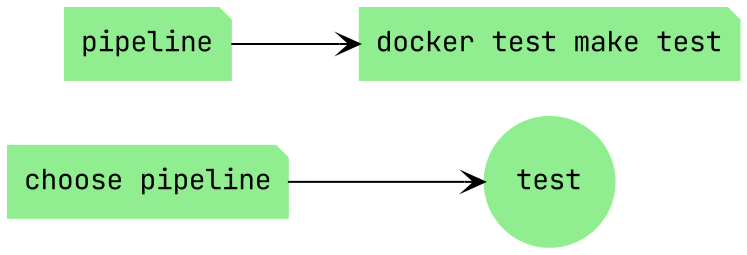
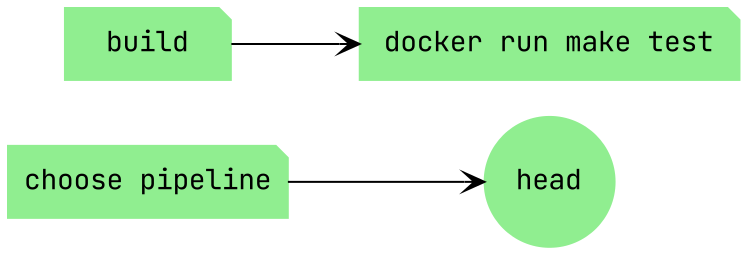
  digraph {
    fontname="JetBrains Mono"
    rankdir=LR
    node [color="#90ee90" fillcolor="#90ee90" fontname="JetBrains Mono" shape=note style=filled]
    edge [arrowhead=vee fontname="JetBrains Mono"]
    n1 [label="choose pipeline"]
-   n2 [label=test shape=circle]
-   n3 [label=pipeline]
-   n4 [label="docker test make test"]
+   n2 [label=head shape=circle]
+   n3 [label=build]
+   n4 [label="docker run make test"]
    n1 -> n2
    n3 -> n4
  }
